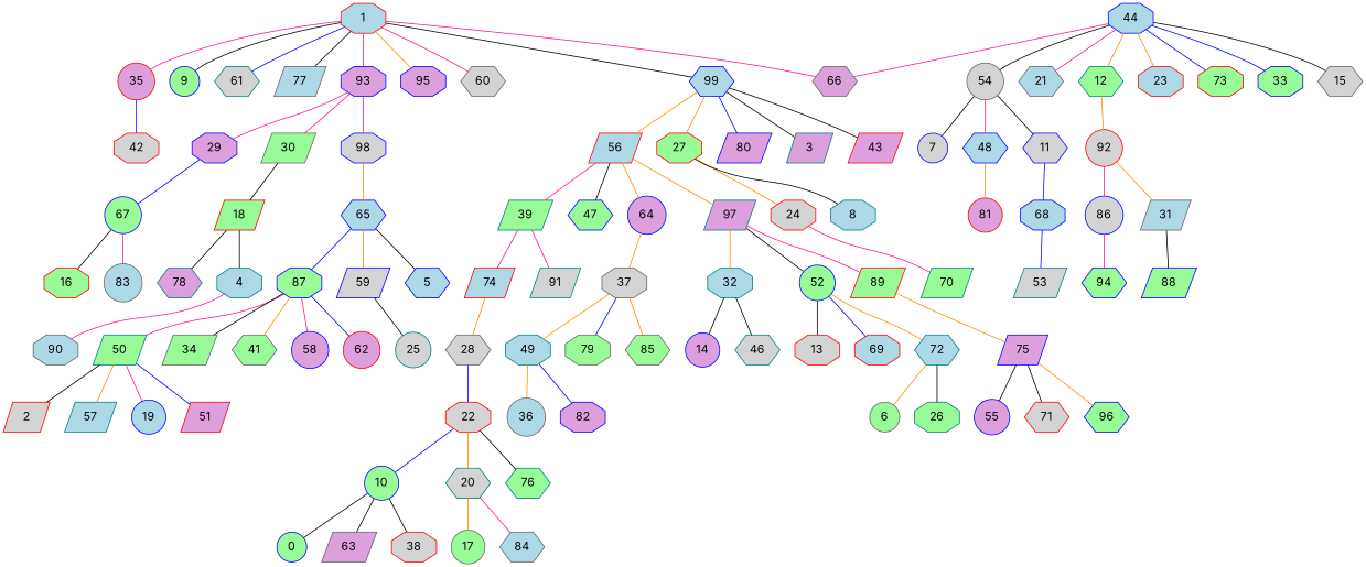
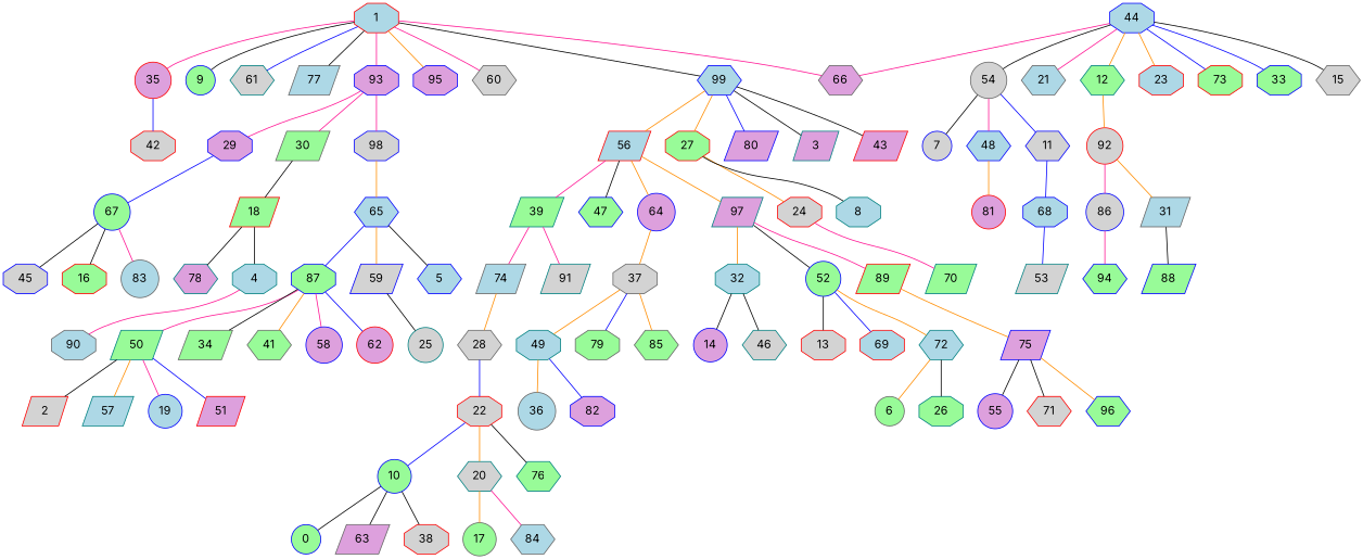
  graph {
    fontname=Inter
    node [color=blue fillcolor=palegreen fontname=Inter shape=octagon style=filled]
    edge [color=black fontname=Inter]
    65 [fillcolor=lightblue shape=hexagon]
    87
    59 [fillcolor=lightgrey shape=parallelogram]
    5 [fillcolor=lightblue shape=hexagon]
    50 [color=teal shape=parallelogram]
    34 [color=gray40 shape=parallelogram]
    41 [color=gray40 shape=hexagon]
    58 [fillcolor=plum shape=circle]
    62 [color=red fillcolor=plum shape=circle]
    25 [color=teal fillcolor=lightgrey shape=circle]
    2 [color=red fillcolor=lightgrey shape=parallelogram]
    57 [color=teal fillcolor=lightblue shape=parallelogram]
    19 [fillcolor=lightblue shape=circle]
    51 [color=red fillcolor=plum shape=parallelogram]
    10 [shape=circle]
    0 [shape=circle]
    63 [color=gray40 fillcolor=plum shape=parallelogram]
    38 [color=red fillcolor=lightgrey]
    24 [color=red fillcolor=lightgrey]
    70 [color=teal shape=parallelogram]
    39 [color=teal shape=parallelogram]
-   74 [color=red fillcolor=lightblue shape=parallelogram]
+   74 [color=gray40 fillcolor=lightblue shape=parallelogram]
    91 [color=teal fillcolor=lightgrey shape=parallelogram]
    28 [color=gray40 fillcolor=lightgrey shape=hexagon]
    22 [color=red fillcolor=lightgrey]
    20 [color=teal fillcolor=lightgrey shape=hexagon]
    17 [color=gray40 shape=circle]
    84 [color=gray40 fillcolor=lightblue shape=hexagon]
    56 [color=red fillcolor=lightblue shape=parallelogram]
    47 [shape=hexagon]
    64 [fillcolor=plum shape=circle]
    97 [color=teal fillcolor=plum shape=parallelogram]
    37 [color=gray40 fillcolor=lightgrey]
    32 [color=teal fillcolor=lightblue]
    52 [shape=circle]
    89 [color=red shape=parallelogram]
    49 [color=teal fillcolor=lightblue]
    79 [color=gray40]
    85 [color=gray40 shape=hexagon]
    36 [color=gray40 fillcolor=lightblue shape=circle]
    82 [fillcolor=plum]
    35 [color=red fillcolor=plum shape=circle]
    42 [color=red fillcolor=lightgrey]
    14 [fillcolor=plum shape=circle]
    46 [color=teal fillcolor=lightgrey shape=hexagon]
    13 [color=red fillcolor=lightgrey]
    69 [color=red fillcolor=lightblue]
    72 [color=teal fillcolor=lightblue shape=hexagon]
    75 [fillcolor=plum shape=parallelogram]
    6 [color=gray40 shape=circle]
    26 [color=teal]
    55 [fillcolor=plum shape=circle]
    71 [color=red fillcolor=lightgrey shape=hexagon]
    96 [shape=hexagon]
    54 [color=gray40 fillcolor=lightgrey shape=circle]
    7 [fillcolor=lightgrey shape=circle]
    48 [fillcolor=lightblue shape=hexagon]
    11 [fillcolor=lightgrey shape=hexagon]
    81 [color=red fillcolor=plum shape=circle]
    68 [fillcolor=lightblue]
    44 [fillcolor=lightblue]
    21 [color=gray40 fillcolor=lightblue shape=hexagon]
    12 [color=teal shape=hexagon]
    23 [color=red fillcolor=lightblue]
    73 [color=red]
    66 [color=gray40 fillcolor=plum shape=hexagon]
    33
    15 [color=gray40 fillcolor=lightgrey shape=hexagon]
    92 [color=red fillcolor=lightgrey shape=circle]
    27 [color=red]
    8 [color=teal fillcolor=lightblue]
    86 [fillcolor=lightgrey shape=circle]
    31 [color=gray40 fillcolor=lightblue shape=parallelogram]
    94 [shape=hexagon]
    88 [shape=parallelogram]
    53 [color=teal fillcolor=lightgrey shape=parallelogram]
    29 [fillcolor=plum]
    67 [shape=circle]
+   45 [fillcolor=lightgrey]
    16 [color=red]
    83 [color=gray40 fillcolor=lightblue shape=circle]
    30 [color=gray40 shape=parallelogram]
    18 [color=red shape=parallelogram]
    78 [color=teal fillcolor=plum shape=hexagon]
    4 [color=teal fillcolor=lightblue]
    90 [color=gray40 fillcolor=lightblue]
    98 [fillcolor=lightgrey]
    1 [color=red fillcolor=lightblue]
    9 [shape=circle]
    61 [color=teal fillcolor=lightgrey shape=hexagon]
    77 [color=gray40 fillcolor=lightblue shape=parallelogram]
    93 [fillcolor=plum]
    95 [fillcolor=plum]
    60 [color=gray40 fillcolor=lightgrey shape=hexagon]
    99 [fillcolor=lightblue shape=hexagon]
    80 [fillcolor=plum shape=parallelogram]
    3 [color=teal fillcolor=plum shape=parallelogram]
    43 [color=red fillcolor=plum shape=parallelogram]
    76 [color=teal shape=hexagon]
    65 -- 87 [color=blue]
    65 -- 59 [color=darkorange]
    65 -- 5
    87 -- 50 [color=deeppink]
    87 -- 34
    87 -- 41 [color=darkorange]
    87 -- 58 [color=deeppink]
    87 -- 62 [color=blue]
    59 -- 25
    50 -- 2
    50 -- 57 [color=darkorange]
    50 -- 19 [color=deeppink]
    50 -- 51 [color=blue]
    10 -- 0
    10 -- 63
    10 -- 38
    24 -- 70 [color=deeppink]
    39 -- 74 [color=deeppink]
    39 -- 91 [color=deeppink]
    74 -- 28 [color=darkorange]
    28 -- 22 [color=blue]
    22 -- 10 [color=blue]
    22 -- 20 [color=darkorange]
    22 -- 76
    20 -- 17 [color=darkorange]
    20 -- 84 [color=deeppink]
    56 -- 39 [color=deeppink]
    56 -- 47
    56 -- 64 [color=darkorange]
    56 -- 97 [color=darkorange]
    64 -- 37 [color=darkorange]
    97 -- 32 [color=darkorange]
    97 -- 52
    97 -- 89 [color=deeppink]
    37 -- 49 [color=darkorange]
    37 -- 79 [color=blue]
    37 -- 85 [color=darkorange]
    32 -- 14
    32 -- 46
    52 -- 13
    52 -- 69 [color=blue]
    52 -- 72 [color=darkorange]
    89 -- 75 [color=darkorange]
    49 -- 36 [color=darkorange]
    49 -- 82 [color=blue]
    35 -- 42 [color=blue]
    72 -- 6 [color=darkorange]
    72 -- 26
    75 -- 55
    75 -- 71
    75 -- 96 [color=darkorange]
    54 -- 7
    54 -- 48 [color=deeppink]
-   54 -- 11
+   54 -- 11 [color=blue]
    48 -- 81 [color=darkorange]
    11 -- 68 [color=blue]
    68 -- 53 [color=blue]
    44 -- 54
    44 -- 21 [color=deeppink]
    44 -- 12 [color=darkorange]
    44 -- 23 [color=darkorange]
    44 -- 73 [color=blue]
    44 -- 66 [color=deeppink]
    44 -- 33 [color=blue]
    44 -- 15
    12 -- 92 [color=darkorange]
    92 -- 86 [color=deeppink]
    92 -- 31 [color=darkorange]
    27 -- 24 [color=darkorange]
    27 -- 8
    86 -- 94 [color=deeppink]
    31 -- 88
    29 -- 67 [color=blue]
+   67 -- 45
    67 -- 16
    67 -- 83 [color=deeppink]
    30 -- 18
    18 -- 78
    18 -- 4
    4 -- 90 [color=deeppink]
    98 -- 65 [color=darkorange]
    1 -- 35 [color=deeppink]
    1 -- 66 [color=deeppink]
    1 -- 9
    1 -- 61 [color=blue]
    1 -- 77
    1 -- 93 [color=deeppink]
    1 -- 95 [color=darkorange]
    1 -- 60 [color=deeppink]
    1 -- 99
    93 -- 29 [color=deeppink]
    93 -- 30 [color=deeppink]
    93 -- 98 [color=deeppink]
    99 -- 56 [color=darkorange]
    99 -- 27 [color=darkorange]
    99 -- 80 [color=blue]
    99 -- 3
    99 -- 43
  }
